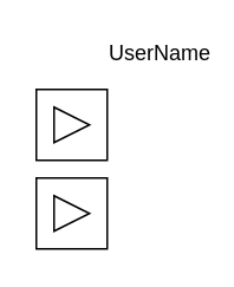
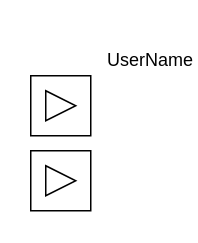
  <mxCell id="0" />
  <mxCell id="1" parent="0" />
  <mxCell id="2" value="" style="whiteSpace=wrap;html=1;aspect=fixed;" vertex="1" parent="1"><mxGeometry x="20" y="50" width="40" height="40" as="geometry" /></mxCell>
  <mxCell id="3" value="" style="triangle;whiteSpace=wrap;html=1;" vertex="1" parent="1"><mxGeometry x="30" y="60" width="20" height="20" as="geometry" /></mxCell>
  <mxCell id="4" value="" style="whiteSpace=wrap;html=1;aspect=fixed;" vertex="1" parent="1"><mxGeometry x="20" y="100" width="40" height="40" as="geometry" /></mxCell>
  <mxCell id="5" value="" style="triangle;whiteSpace=wrap;html=1;" vertex="1" parent="1"><mxGeometry x="30" y="110" width="20" height="20" as="geometry" /></mxCell>
- <mxCell id="6" value="UserName" style="text;html=1;strokeColor=none;fillColor=none;align=center;verticalAlign=middle;whiteSpace=wrap;rounded=0;fontSize=12;" vertex="1" parent="1"><mxGeometry x="70" y="20" width="40" height="20" as="geometry" /></mxCell>
+ <mxCell id="6" value="UserName" style="text;html=1;strokeColor=none;fillColor=none;align=center;verticalAlign=middle;whiteSpace=wrap;rounded=0;fontSize=12;" vertex="1" parent="1"><mxGeometry x="80" y="30" width="40" height="20" as="geometry" /></mxCell>
